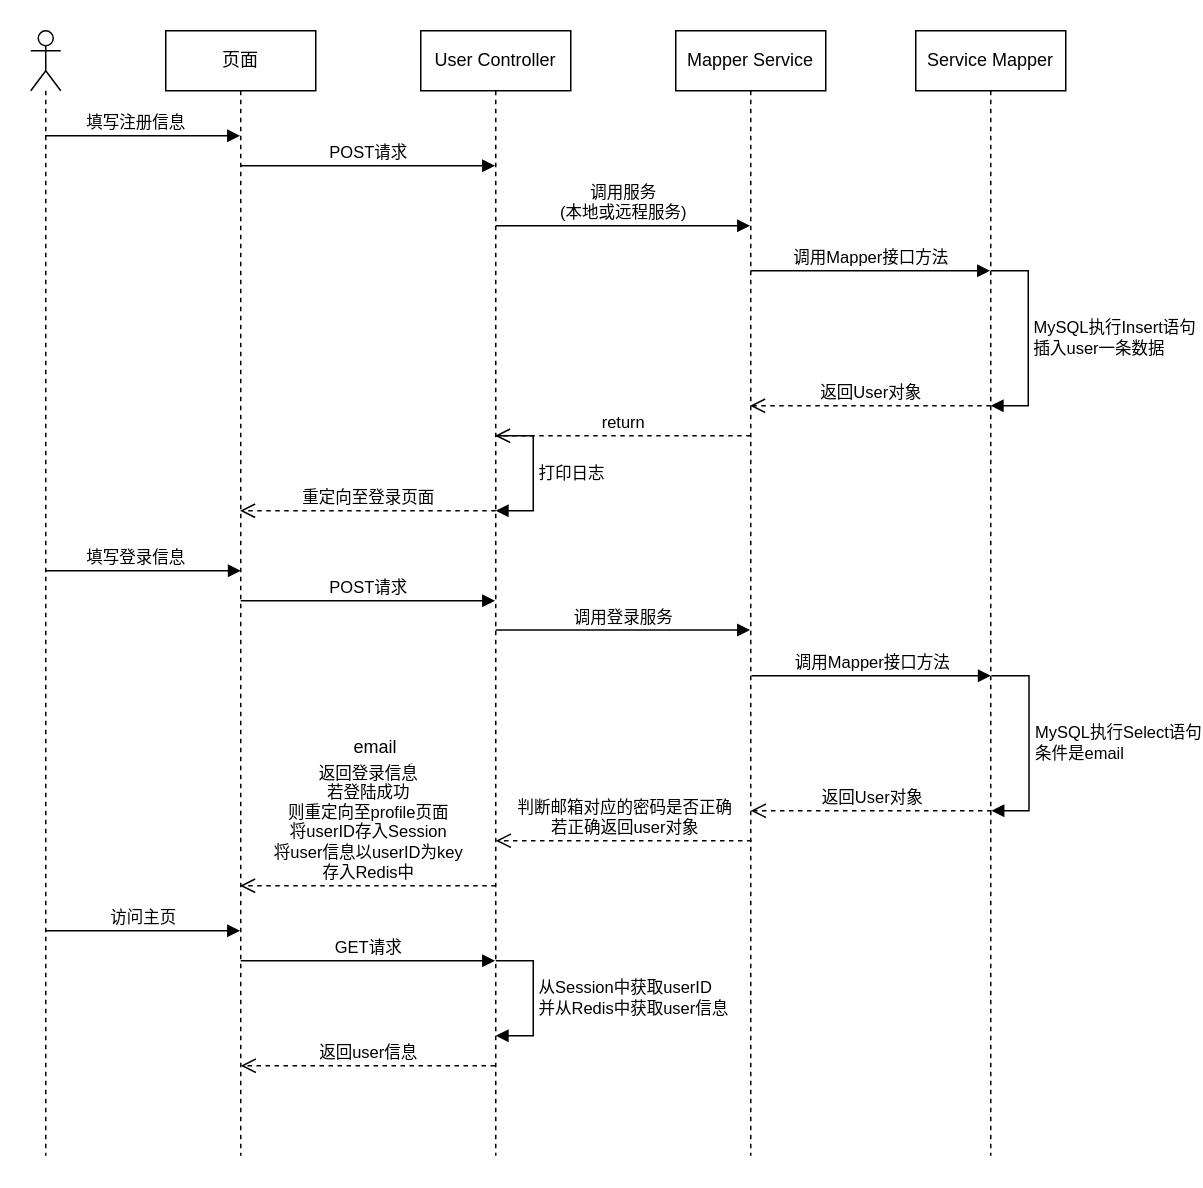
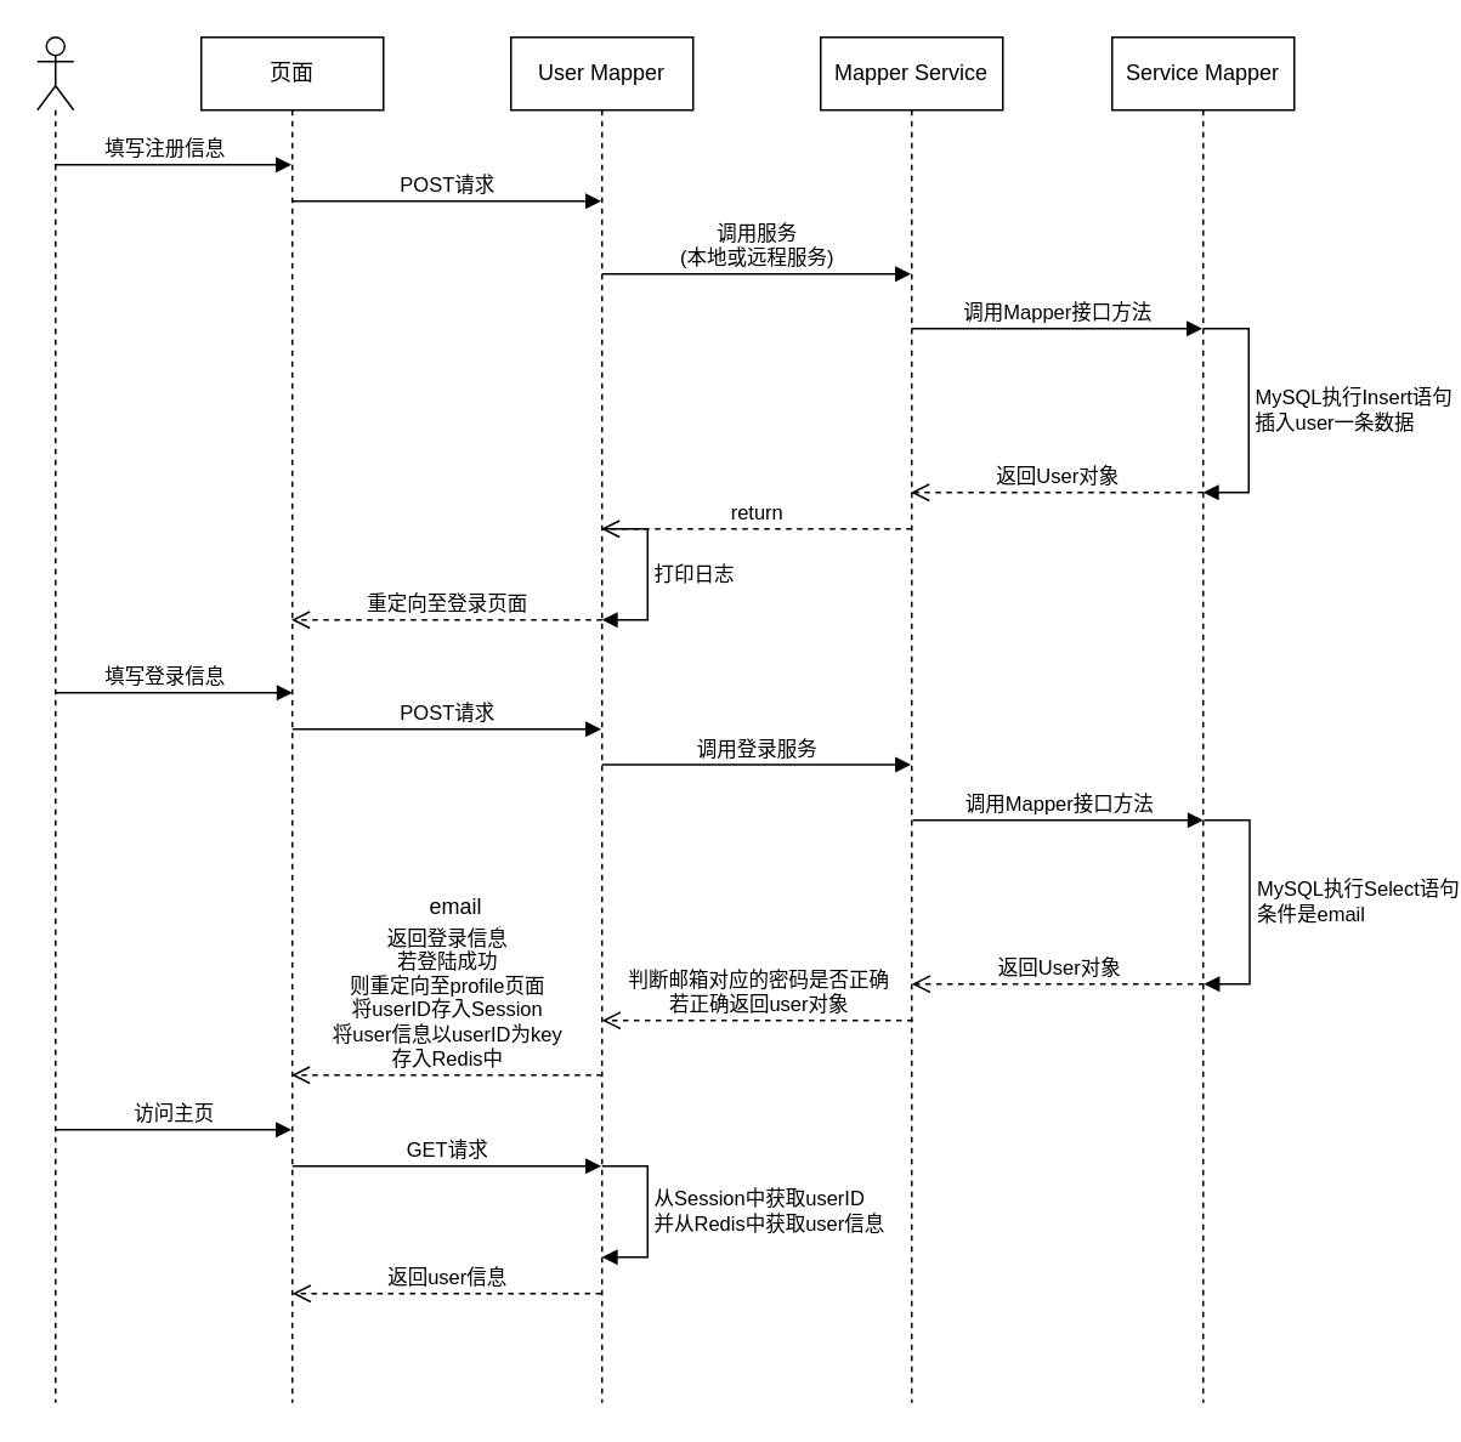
  <mxCell id="0" />
  <mxCell id="1" parent="0" />
  <mxCell id="2" value="" style="shape=umlLifeline;participant=umlActor;perimeter=lifelinePerimeter;whiteSpace=wrap;html=1;container=1;collapsible=0;recursiveResize=0;verticalAlign=top;spacingTop=36;outlineConnect=0;" vertex="1" parent="1"><mxGeometry x="20" y="20" width="20" height="750" as="geometry" /></mxCell>
  <mxCell id="3" value="访问主页" style="html=1;verticalAlign=bottom;endArrow=block;" edge="1" parent="2" target="4"><mxGeometry width="80" relative="1" as="geometry"><mxPoint x="10" y="600" as="sourcePoint" /><mxPoint x="90" y="600" as="targetPoint" /></mxGeometry></mxCell>
  <mxCell id="4" value="页面" style="shape=umlLifeline;perimeter=lifelinePerimeter;whiteSpace=wrap;html=1;container=1;collapsible=0;recursiveResize=0;outlineConnect=0;" vertex="1" parent="1"><mxGeometry x="110" y="20" width="100" height="750" as="geometry" /></mxCell>
  <mxCell id="5" value="POST请求" style="html=1;verticalAlign=bottom;endArrow=block;" edge="1" parent="4" target="8"><mxGeometry width="80" relative="1" as="geometry"><mxPoint x="50" y="90" as="sourcePoint" /><mxPoint x="130" y="90" as="targetPoint" /></mxGeometry></mxCell>
  <mxCell id="6" value="GET请求" style="html=1;verticalAlign=bottom;endArrow=block;" edge="1" parent="4" target="8"><mxGeometry width="80" relative="1" as="geometry"><mxPoint x="50" y="620" as="sourcePoint" /><mxPoint x="130" y="620" as="targetPoint" /></mxGeometry></mxCell>
  <mxCell id="7" value="返回user信息" style="html=1;verticalAlign=bottom;endArrow=open;dashed=1;endSize=8;" edge="1" parent="4" source="8"><mxGeometry relative="1" as="geometry"><mxPoint x="130" y="690" as="sourcePoint" /><mxPoint x="50" y="690" as="targetPoint" /></mxGeometry></mxCell>
- <mxCell id="8" value="User Controller" style="shape=umlLifeline;perimeter=lifelinePerimeter;whiteSpace=wrap;html=1;container=1;collapsible=0;recursiveResize=0;outlineConnect=0;" vertex="1" parent="1"><mxGeometry x="280" y="20" width="100" height="750" as="geometry" /></mxCell>
+ <mxCell id="8" value="User Mapper" style="shape=umlLifeline;perimeter=lifelinePerimeter;whiteSpace=wrap;html=1;container=1;collapsible=0;recursiveResize=0;outlineConnect=0;" vertex="1" parent="1"><mxGeometry x="280" y="20" width="100" height="750" as="geometry" /></mxCell>
  <mxCell id="9" value="Mapper Service" style="shape=umlLifeline;perimeter=lifelinePerimeter;whiteSpace=wrap;html=1;container=1;collapsible=0;recursiveResize=0;outlineConnect=0;" vertex="1" parent="1"><mxGeometry x="450" y="20" width="100" height="750" as="geometry" /></mxCell>
  <mxCell id="10" value="Service Mapper" style="shape=umlLifeline;perimeter=lifelinePerimeter;whiteSpace=wrap;html=1;container=1;collapsible=0;recursiveResize=0;outlineConnect=0;" vertex="1" parent="1"><mxGeometry x="610" y="20" width="100" height="750" as="geometry" /></mxCell>
  <mxCell id="11" value="MySQL执行Insert语句&lt;br&gt;插入user一条数据" style="edgeStyle=orthogonalEdgeStyle;html=1;align=left;spacingLeft=2;endArrow=block;rounded=0;" edge="1" parent="10"><mxGeometry relative="1" as="geometry"><mxPoint x="50" y="160" as="sourcePoint" /><Array as="points"><mxPoint x="50" y="160" /><mxPoint x="75" y="160" /><mxPoint x="75" y="250" /></Array><mxPoint x="50" y="250" as="targetPoint" /></mxGeometry></mxCell>
  <mxCell id="12" value="填写注册信息" style="html=1;verticalAlign=bottom;endArrow=block;" edge="1" parent="1" source="2" target="4"><mxGeometry x="-0.073" width="80" relative="1" as="geometry"><mxPoint x="35" y="90" as="sourcePoint" /><mxPoint x="110" y="100" as="targetPoint" /><Array as="points"><mxPoint x="150" y="90" /></Array><mxPoint as="offset" /></mxGeometry></mxCell>
  <mxCell id="13" value="调用服务&lt;br&gt;(本地或远程服务)" style="html=1;verticalAlign=bottom;endArrow=block;" edge="1" parent="1" target="9"><mxGeometry width="80" relative="1" as="geometry"><mxPoint x="330" y="150" as="sourcePoint" /><mxPoint x="410" y="150" as="targetPoint" /></mxGeometry></mxCell>
  <mxCell id="14" value="调用Mapper接口方法" style="html=1;verticalAlign=bottom;endArrow=block;" edge="1" parent="1" target="10"><mxGeometry width="80" relative="1" as="geometry"><mxPoint x="500" y="180" as="sourcePoint" /><mxPoint x="580" y="180" as="targetPoint" /></mxGeometry></mxCell>
  <mxCell id="15" value="返回User对象" style="html=1;verticalAlign=bottom;endArrow=open;dashed=1;endSize=8;" edge="1" parent="1" target="9"><mxGeometry relative="1" as="geometry"><mxPoint x="660" y="270" as="sourcePoint" /><mxPoint x="580" y="270" as="targetPoint" /></mxGeometry></mxCell>
  <mxCell id="16" value="return" style="html=1;verticalAlign=bottom;endArrow=open;dashed=1;endSize=8;" edge="1" parent="1" target="8"><mxGeometry relative="1" as="geometry"><mxPoint x="500" y="290" as="sourcePoint" /><mxPoint x="420" y="290" as="targetPoint" /></mxGeometry></mxCell>
  <mxCell id="17" value="打印日志" style="edgeStyle=orthogonalEdgeStyle;html=1;align=left;spacingLeft=2;endArrow=block;rounded=0;" edge="1" parent="1"><mxGeometry relative="1" as="geometry"><mxPoint x="330" y="290" as="sourcePoint" /><Array as="points"><mxPoint x="330" y="290" /><mxPoint x="355" y="290" /><mxPoint x="355" y="340" /></Array><mxPoint x="330" y="340" as="targetPoint" /></mxGeometry></mxCell>
  <mxCell id="18" value="重定向至登录页面" style="html=1;verticalAlign=bottom;endArrow=open;dashed=1;endSize=8;" edge="1" parent="1" target="4"><mxGeometry relative="1" as="geometry"><mxPoint x="330" y="340" as="sourcePoint" /><mxPoint x="250" y="340" as="targetPoint" /></mxGeometry></mxCell>
  <mxCell id="19" value="填写登录信息" style="html=1;verticalAlign=bottom;endArrow=block;" edge="1" parent="1"><mxGeometry x="-0.073" width="80" relative="1" as="geometry"><mxPoint x="30" y="380" as="sourcePoint" /><mxPoint x="160" y="380" as="targetPoint" /><Array as="points"><mxPoint x="150.5" y="380" /></Array><mxPoint as="offset" /></mxGeometry></mxCell>
  <mxCell id="20" value="POST请求" style="html=1;verticalAlign=bottom;endArrow=block;" edge="1" parent="1"><mxGeometry width="80" relative="1" as="geometry"><mxPoint x="160" y="400" as="sourcePoint" /><mxPoint x="329.5" y="400" as="targetPoint" /></mxGeometry></mxCell>
  <mxCell id="21" value="email&lt;br&gt;password" style="text;html=1;strokeColor=none;fillColor=none;align=center;verticalAlign=middle;whiteSpace=wrap;rounded=0;" vertex="1" parent="1"><mxGeometry x="230" y="495" width="40" height="20" as="geometry" /></mxCell>
  <mxCell id="22" value="调用登录服务" style="html=1;verticalAlign=bottom;endArrow=block;" edge="1" parent="1"><mxGeometry width="80" relative="1" as="geometry"><mxPoint x="330" y="419.5" as="sourcePoint" /><mxPoint x="499.5" y="419.5" as="targetPoint" /></mxGeometry></mxCell>
  <mxCell id="23" value="MySQL执行Select语句&lt;br&gt;条件是email" style="edgeStyle=orthogonalEdgeStyle;html=1;align=left;spacingLeft=2;endArrow=block;rounded=0;" edge="1" parent="1"><mxGeometry relative="1" as="geometry"><mxPoint x="660.5" y="450" as="sourcePoint" /><Array as="points"><mxPoint x="660.5" y="450" /><mxPoint x="685.5" y="450" /><mxPoint x="685.5" y="540" /></Array><mxPoint x="660.5" y="540" as="targetPoint" /></mxGeometry></mxCell>
  <mxCell id="24" value="调用Mapper接口方法" style="html=1;verticalAlign=bottom;endArrow=block;" edge="1" parent="1"><mxGeometry width="80" relative="1" as="geometry"><mxPoint x="500.5" y="450" as="sourcePoint" /><mxPoint x="660" y="450" as="targetPoint" /></mxGeometry></mxCell>
  <mxCell id="25" value="返回User对象" style="html=1;verticalAlign=bottom;endArrow=open;dashed=1;endSize=8;" edge="1" parent="1"><mxGeometry relative="1" as="geometry"><mxPoint x="660.5" y="540" as="sourcePoint" /><mxPoint x="500" y="540" as="targetPoint" /></mxGeometry></mxCell>
  <mxCell id="26" value="判断邮箱对应的密码是否正确&lt;br&gt;若正确返回user对象" style="html=1;verticalAlign=bottom;endArrow=open;dashed=1;endSize=8;" edge="1" parent="1"><mxGeometry relative="1" as="geometry"><mxPoint x="500.5" y="560" as="sourcePoint" /><mxPoint x="330" y="560" as="targetPoint" /></mxGeometry></mxCell>
  <mxCell id="27" value="返回登录信息&lt;br&gt;若登陆成功&lt;br&gt;则重定向至profile页面&lt;br&gt;将userID存入Session&lt;br&gt;将user信息以userID为key&lt;br&gt;存入Redis中" style="html=1;verticalAlign=bottom;endArrow=open;dashed=1;endSize=8;" edge="1" parent="1" target="4"><mxGeometry relative="1" as="geometry"><mxPoint x="330" y="590" as="sourcePoint" /><mxPoint x="250" y="590" as="targetPoint" /></mxGeometry></mxCell>
  <mxCell id="28" value="从Session中获取userID&lt;br&gt;并从Redis中获取user信息" style="edgeStyle=orthogonalEdgeStyle;html=1;align=left;spacingLeft=2;endArrow=block;rounded=0;" edge="1" parent="1"><mxGeometry relative="1" as="geometry"><mxPoint x="330" y="640" as="sourcePoint" /><Array as="points"><mxPoint x="330" y="640" /><mxPoint x="355" y="640" /><mxPoint x="355" y="690" /></Array><mxPoint x="330" y="690" as="targetPoint" /></mxGeometry></mxCell>
